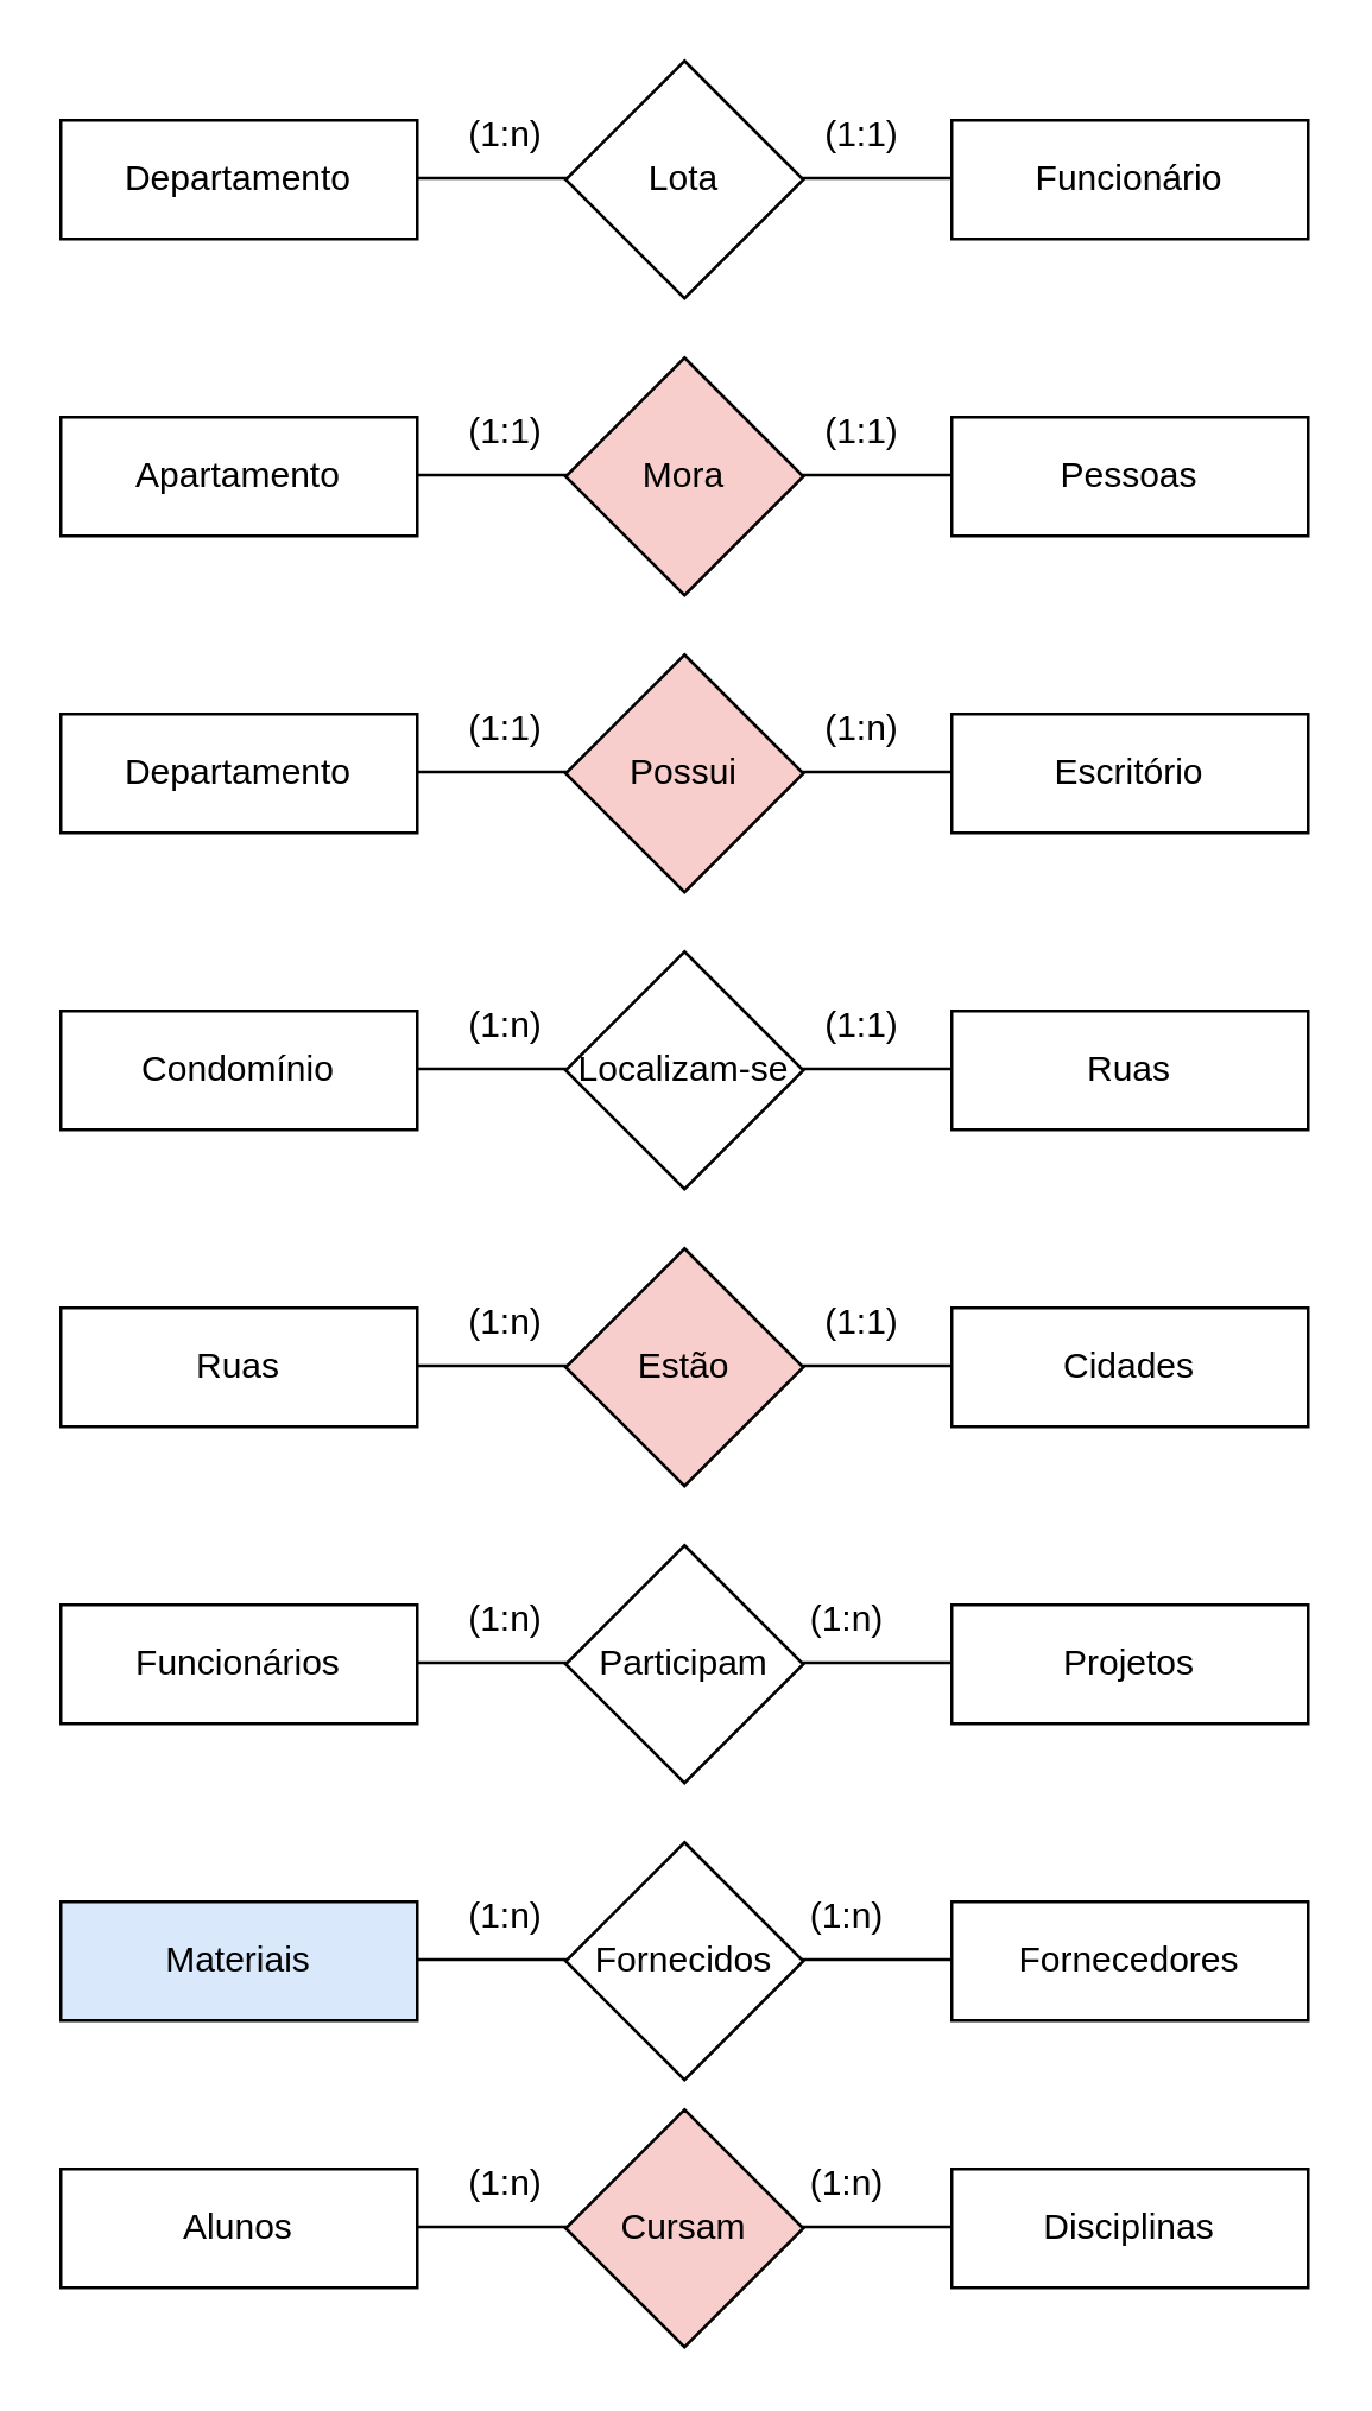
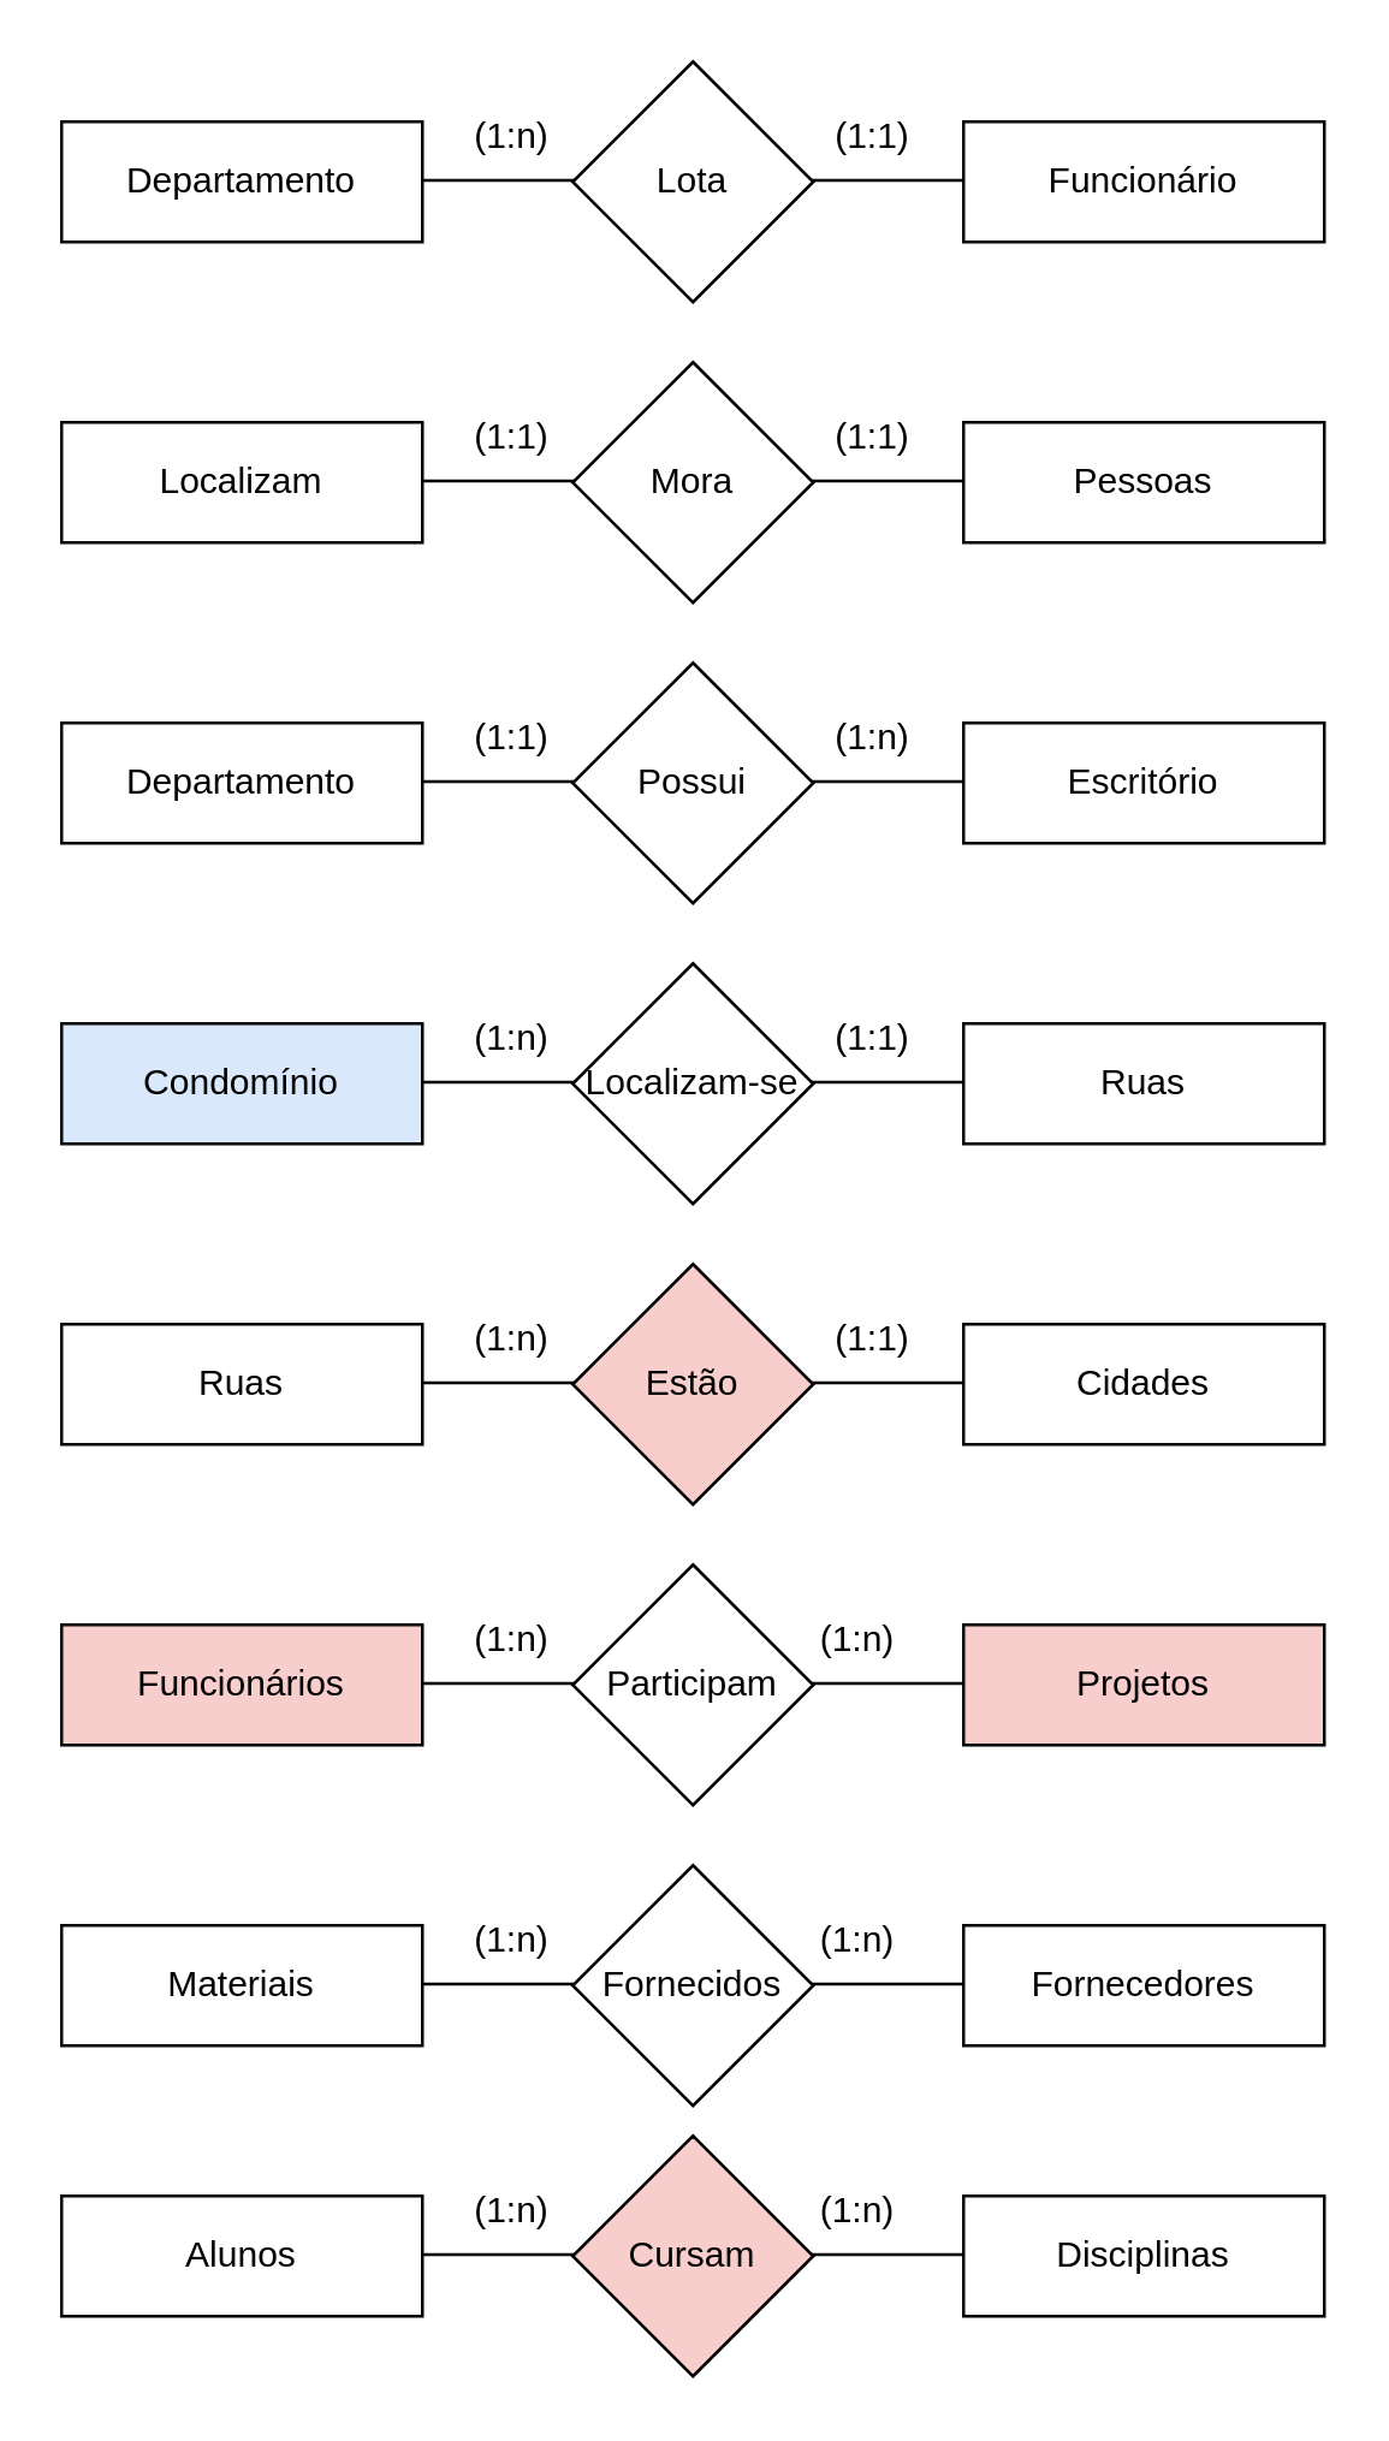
  <mxCell id="0" />
  <mxCell id="1" parent="0" />
  <mxCell id="2" value="" style="endArrow=none;html=1;rounded=0;" edge="1" parent="1"><mxGeometry width="50" height="50" relative="1" as="geometry"><mxPoint x="260" y="59.5" as="sourcePoint" /><mxPoint x="330" y="59.5" as="targetPoint" /><Array as="points" /></mxGeometry></mxCell>
  <mxCell id="3" value="" style="endArrow=none;html=1;rounded=0;" edge="1" parent="1"><mxGeometry width="50" height="50" relative="1" as="geometry"><mxPoint x="130" y="59.5" as="sourcePoint" /><mxPoint x="200" y="59.5" as="targetPoint" /><Array as="points"><mxPoint x="170" y="59.5" /></Array></mxGeometry></mxCell>
  <mxCell id="4" value="Departamento&lt;br&gt;" style="rounded=0;whiteSpace=wrap;html=1;" vertex="1" parent="1"><mxGeometry x="20" y="40" width="120" height="40" as="geometry" /></mxCell>
  <mxCell id="5" value="Funcionário" style="rounded=0;whiteSpace=wrap;html=1;" vertex="1" parent="1"><mxGeometry x="320" y="40" width="120" height="40" as="geometry" /></mxCell>
  <mxCell id="6" value="Lota" style="rhombus;whiteSpace=wrap;html=1;" vertex="1" parent="1"><mxGeometry x="190" y="20" width="80" height="80" as="geometry" /></mxCell>
  <mxCell id="7" value="(1:n)" style="text;strokeColor=none;align=center;fillColor=none;html=1;verticalAlign=middle;whiteSpace=wrap;rounded=0;" vertex="1" parent="1"><mxGeometry x="140" y="30" width="60" height="30" as="geometry" /></mxCell>
  <mxCell id="8" value="(1:1)" style="text;strokeColor=none;align=center;fillColor=none;html=1;verticalAlign=middle;whiteSpace=wrap;rounded=0;" vertex="1" parent="1"><mxGeometry x="260" y="30" width="60" height="30" as="geometry" /></mxCell>
  <mxCell id="9" value="" style="endArrow=none;html=1;rounded=0;" edge="1" parent="1"><mxGeometry width="50" height="50" relative="1" as="geometry"><mxPoint x="260" y="159.5" as="sourcePoint" /><mxPoint x="330" y="159.5" as="targetPoint" /><Array as="points" /></mxGeometry></mxCell>
  <mxCell id="10" value="" style="endArrow=none;html=1;rounded=0;" edge="1" parent="1"><mxGeometry width="50" height="50" relative="1" as="geometry"><mxPoint x="130" y="159.5" as="sourcePoint" /><mxPoint x="200" y="159.5" as="targetPoint" /><Array as="points"><mxPoint x="170" y="159.5" /></Array></mxGeometry></mxCell>
- <mxCell id="11" value="Apartamento" style="rounded=0;whiteSpace=wrap;html=1;" vertex="1" parent="1"><mxGeometry x="20" y="140" width="120" height="40" as="geometry" /></mxCell>
+ <mxCell id="11" value="Localizam" style="rounded=0;whiteSpace=wrap;html=1;" vertex="1" parent="1"><mxGeometry x="20" y="140" width="120" height="40" as="geometry" /></mxCell>
  <mxCell id="12" value="Pessoas" style="rounded=0;whiteSpace=wrap;html=1;" vertex="1" parent="1"><mxGeometry x="320" y="140" width="120" height="40" as="geometry" /></mxCell>
- <mxCell id="13" value="Mora" style="rhombus;whiteSpace=wrap;html=1;fillColor=#f8cecc;" vertex="1" parent="1"><mxGeometry x="190" y="120" width="80" height="80" as="geometry" /></mxCell>
+ <mxCell id="13" value="Mora" style="rhombus;whiteSpace=wrap;html=1;" vertex="1" parent="1"><mxGeometry x="190" y="120" width="80" height="80" as="geometry" /></mxCell>
  <mxCell id="14" value="(1:1)" style="text;strokeColor=none;align=center;fillColor=none;html=1;verticalAlign=middle;whiteSpace=wrap;rounded=0;" vertex="1" parent="1"><mxGeometry x="140" y="130" width="60" height="30" as="geometry" /></mxCell>
  <mxCell id="15" value="(1:1)" style="text;strokeColor=none;align=center;fillColor=none;html=1;verticalAlign=middle;whiteSpace=wrap;rounded=0;" vertex="1" parent="1"><mxGeometry x="260" y="130" width="60" height="30" as="geometry" /></mxCell>
  <mxCell id="16" value="" style="endArrow=none;html=1;rounded=0;" edge="1" parent="1"><mxGeometry width="50" height="50" relative="1" as="geometry"><mxPoint x="260" y="259.5" as="sourcePoint" /><mxPoint x="330" y="259.5" as="targetPoint" /><Array as="points" /></mxGeometry></mxCell>
  <mxCell id="17" value="" style="endArrow=none;html=1;rounded=0;" edge="1" parent="1"><mxGeometry width="50" height="50" relative="1" as="geometry"><mxPoint x="130" y="259.5" as="sourcePoint" /><mxPoint x="200" y="259.5" as="targetPoint" /><Array as="points"><mxPoint x="170" y="259.5" /></Array></mxGeometry></mxCell>
  <mxCell id="18" value="Departamento" style="rounded=0;whiteSpace=wrap;html=1;" vertex="1" parent="1"><mxGeometry x="20" y="240" width="120" height="40" as="geometry" /></mxCell>
  <mxCell id="19" value="Escritório" style="rounded=0;whiteSpace=wrap;html=1;" vertex="1" parent="1"><mxGeometry x="320" y="240" width="120" height="40" as="geometry" /></mxCell>
- <mxCell id="20" value="Possui" style="rhombus;whiteSpace=wrap;html=1;fillColor=#f8cecc;" vertex="1" parent="1"><mxGeometry x="190" y="220" width="80" height="80" as="geometry" /></mxCell>
+ <mxCell id="20" value="Possui" style="rhombus;whiteSpace=wrap;html=1;" vertex="1" parent="1"><mxGeometry x="190" y="220" width="80" height="80" as="geometry" /></mxCell>
  <mxCell id="21" value="(1:1)" style="text;strokeColor=none;align=center;fillColor=none;html=1;verticalAlign=middle;whiteSpace=wrap;rounded=0;" vertex="1" parent="1"><mxGeometry x="140" y="230" width="60" height="30" as="geometry" /></mxCell>
  <mxCell id="22" value="(1:n)" style="text;strokeColor=none;align=center;fillColor=none;html=1;verticalAlign=middle;whiteSpace=wrap;rounded=0;" vertex="1" parent="1"><mxGeometry x="260" y="230" width="60" height="30" as="geometry" /></mxCell>
  <mxCell id="23" value="" style="endArrow=none;html=1;rounded=0;" edge="1" parent="1"><mxGeometry width="50" height="50" relative="1" as="geometry"><mxPoint x="260" y="359.5" as="sourcePoint" /><mxPoint x="330" y="359.5" as="targetPoint" /><Array as="points" /></mxGeometry></mxCell>
  <mxCell id="24" value="" style="endArrow=none;html=1;rounded=0;" edge="1" parent="1"><mxGeometry width="50" height="50" relative="1" as="geometry"><mxPoint x="130" y="359.5" as="sourcePoint" /><mxPoint x="200" y="359.5" as="targetPoint" /><Array as="points"><mxPoint x="170" y="359.5" /></Array></mxGeometry></mxCell>
- <mxCell id="25" value="Condomínio" style="rounded=0;whiteSpace=wrap;html=1;" vertex="1" parent="1"><mxGeometry x="20" y="340" width="120" height="40" as="geometry" /></mxCell>
+ <mxCell id="25" value="Condomínio" style="rounded=0;whiteSpace=wrap;html=1;fillColor=#dae8fc;" vertex="1" parent="1"><mxGeometry x="20" y="340" width="120" height="40" as="geometry" /></mxCell>
  <mxCell id="26" value="Ruas" style="rounded=0;whiteSpace=wrap;html=1;" vertex="1" parent="1"><mxGeometry x="320" y="340" width="120" height="40" as="geometry" /></mxCell>
  <mxCell id="27" value="Localizam-se" style="rhombus;whiteSpace=wrap;html=1;" vertex="1" parent="1"><mxGeometry x="190" y="320" width="80" height="80" as="geometry" /></mxCell>
  <mxCell id="28" value="(1:n)" style="text;strokeColor=none;align=center;fillColor=none;html=1;verticalAlign=middle;whiteSpace=wrap;rounded=0;" vertex="1" parent="1"><mxGeometry x="140" y="330" width="60" height="30" as="geometry" /></mxCell>
  <mxCell id="29" value="(1:1)" style="text;strokeColor=none;align=center;fillColor=none;html=1;verticalAlign=middle;whiteSpace=wrap;rounded=0;" vertex="1" parent="1"><mxGeometry x="260" y="330" width="60" height="30" as="geometry" /></mxCell>
  <mxCell id="30" value="" style="endArrow=none;html=1;rounded=0;" edge="1" parent="1"><mxGeometry width="50" height="50" relative="1" as="geometry"><mxPoint x="260" y="459.5" as="sourcePoint" /><mxPoint x="330" y="459.5" as="targetPoint" /><Array as="points" /></mxGeometry></mxCell>
  <mxCell id="31" value="" style="endArrow=none;html=1;rounded=0;" edge="1" parent="1"><mxGeometry width="50" height="50" relative="1" as="geometry"><mxPoint x="130" y="459.5" as="sourcePoint" /><mxPoint x="200" y="459.5" as="targetPoint" /><Array as="points"><mxPoint x="170" y="459.5" /></Array></mxGeometry></mxCell>
  <mxCell id="32" value="Ruas" style="rounded=0;whiteSpace=wrap;html=1;" vertex="1" parent="1"><mxGeometry x="20" y="440" width="120" height="40" as="geometry" /></mxCell>
  <mxCell id="33" value="Cidades" style="rounded=0;whiteSpace=wrap;html=1;" vertex="1" parent="1"><mxGeometry x="320" y="440" width="120" height="40" as="geometry" /></mxCell>
  <mxCell id="34" value="Estão" style="rhombus;whiteSpace=wrap;html=1;fillColor=#f8cecc;" vertex="1" parent="1"><mxGeometry x="190" y="420" width="80" height="80" as="geometry" /></mxCell>
  <mxCell id="35" value="(1:n)" style="text;strokeColor=none;align=center;fillColor=none;html=1;verticalAlign=middle;whiteSpace=wrap;rounded=0;" vertex="1" parent="1"><mxGeometry x="140" y="430" width="60" height="30" as="geometry" /></mxCell>
  <mxCell id="36" value="(1:1)" style="text;strokeColor=none;align=center;fillColor=none;html=1;verticalAlign=middle;whiteSpace=wrap;rounded=0;" vertex="1" parent="1"><mxGeometry x="260" y="430" width="60" height="30" as="geometry" /></mxCell>
  <mxCell id="37" value="" style="endArrow=none;html=1;rounded=0;" edge="1" parent="1"><mxGeometry width="50" height="50" relative="1" as="geometry"><mxPoint x="260" y="559.5" as="sourcePoint" /><mxPoint x="330" y="559.5" as="targetPoint" /><Array as="points" /></mxGeometry></mxCell>
  <mxCell id="38" value="" style="endArrow=none;html=1;rounded=0;" edge="1" parent="1"><mxGeometry width="50" height="50" relative="1" as="geometry"><mxPoint x="130" y="559.5" as="sourcePoint" /><mxPoint x="200" y="559.5" as="targetPoint" /><Array as="points"><mxPoint x="170" y="559.5" /></Array></mxGeometry></mxCell>
- <mxCell id="39" value="Funcionários" style="rounded=0;whiteSpace=wrap;html=1;" vertex="1" parent="1"><mxGeometry x="20" y="540" width="120" height="40" as="geometry" /></mxCell>
- <mxCell id="40" value="Projetos" style="rounded=0;whiteSpace=wrap;html=1;" vertex="1" parent="1"><mxGeometry x="320" y="540" width="120" height="40" as="geometry" /></mxCell>
+ <mxCell id="39" value="Funcionários" style="rounded=0;whiteSpace=wrap;html=1;fillColor=#f8cecc;" vertex="1" parent="1"><mxGeometry x="20" y="540" width="120" height="40" as="geometry" /></mxCell>
+ <mxCell id="40" value="Projetos" style="rounded=0;whiteSpace=wrap;html=1;fillColor=#f8cecc;" vertex="1" parent="1"><mxGeometry x="320" y="540" width="120" height="40" as="geometry" /></mxCell>
  <mxCell id="41" value="Participam" style="rhombus;whiteSpace=wrap;html=1;" vertex="1" parent="1"><mxGeometry x="190" y="520" width="80" height="80" as="geometry" /></mxCell>
  <mxCell id="42" value="(1:n)" style="text;strokeColor=none;align=center;fillColor=none;html=1;verticalAlign=middle;whiteSpace=wrap;rounded=0;" vertex="1" parent="1"><mxGeometry x="140" y="530" width="60" height="30" as="geometry" /></mxCell>
  <mxCell id="43" value="(1:n)" style="text;strokeColor=none;align=center;fillColor=none;html=1;verticalAlign=middle;whiteSpace=wrap;rounded=0;" vertex="1" parent="1"><mxGeometry x="250" y="530" width="70" height="30" as="geometry" /></mxCell>
  <mxCell id="44" value="" style="endArrow=none;html=1;rounded=0;" edge="1" parent="1"><mxGeometry width="50" height="50" relative="1" as="geometry"><mxPoint x="260" y="659.5" as="sourcePoint" /><mxPoint x="330" y="659.5" as="targetPoint" /><Array as="points" /></mxGeometry></mxCell>
  <mxCell id="45" value="" style="endArrow=none;html=1;rounded=0;" edge="1" parent="1"><mxGeometry width="50" height="50" relative="1" as="geometry"><mxPoint x="130" y="659.5" as="sourcePoint" /><mxPoint x="200" y="659.5" as="targetPoint" /><Array as="points"><mxPoint x="170" y="659.5" /></Array></mxGeometry></mxCell>
- <mxCell id="46" value="Materiais" style="rounded=0;whiteSpace=wrap;html=1;fillColor=#dae8fc;" vertex="1" parent="1"><mxGeometry x="20" y="640" width="120" height="40" as="geometry" /></mxCell>
+ <mxCell id="46" value="Materiais" style="rounded=0;whiteSpace=wrap;html=1;" vertex="1" parent="1"><mxGeometry x="20" y="640" width="120" height="40" as="geometry" /></mxCell>
  <mxCell id="47" value="Fornecedores" style="rounded=0;whiteSpace=wrap;html=1;" vertex="1" parent="1"><mxGeometry x="320" y="640" width="120" height="40" as="geometry" /></mxCell>
  <mxCell id="48" value="Fornecidos" style="rhombus;whiteSpace=wrap;html=1;" vertex="1" parent="1"><mxGeometry x="190" y="620" width="80" height="80" as="geometry" /></mxCell>
  <mxCell id="49" value="(1:n)" style="text;strokeColor=none;align=center;fillColor=none;html=1;verticalAlign=middle;whiteSpace=wrap;rounded=0;" vertex="1" parent="1"><mxGeometry x="140" y="630" width="60" height="30" as="geometry" /></mxCell>
  <mxCell id="50" value="(1:n)" style="text;strokeColor=none;align=center;fillColor=none;html=1;verticalAlign=middle;whiteSpace=wrap;rounded=0;" vertex="1" parent="1"><mxGeometry x="250" y="630" width="70" height="30" as="geometry" /></mxCell>
  <mxCell id="51" value="" style="endArrow=none;html=1;rounded=0;" edge="1" parent="1"><mxGeometry width="50" height="50" relative="1" as="geometry"><mxPoint x="260" y="749.5" as="sourcePoint" /><mxPoint x="330" y="749.5" as="targetPoint" /><Array as="points" /></mxGeometry></mxCell>
  <mxCell id="52" value="" style="endArrow=none;html=1;rounded=0;" edge="1" parent="1"><mxGeometry width="50" height="50" relative="1" as="geometry"><mxPoint x="130" y="749.5" as="sourcePoint" /><mxPoint x="200" y="749.5" as="targetPoint" /><Array as="points"><mxPoint x="170" y="749.5" /></Array></mxGeometry></mxCell>
  <mxCell id="53" value="Alunos" style="rounded=0;whiteSpace=wrap;html=1;" vertex="1" parent="1"><mxGeometry x="20" y="730" width="120" height="40" as="geometry" /></mxCell>
  <mxCell id="54" value="Disciplinas" style="rounded=0;whiteSpace=wrap;html=1;" vertex="1" parent="1"><mxGeometry x="320" y="730" width="120" height="40" as="geometry" /></mxCell>
  <mxCell id="55" value="Cursam" style="rhombus;whiteSpace=wrap;html=1;fillColor=#f8cecc;" vertex="1" parent="1"><mxGeometry x="190" y="710" width="80" height="80" as="geometry" /></mxCell>
  <mxCell id="56" value="(1:n)" style="text;strokeColor=none;align=center;fillColor=none;html=1;verticalAlign=middle;whiteSpace=wrap;rounded=0;" vertex="1" parent="1"><mxGeometry x="140" y="720" width="60" height="30" as="geometry" /></mxCell>
  <mxCell id="57" value="(1:n)" style="text;strokeColor=none;align=center;fillColor=none;html=1;verticalAlign=middle;whiteSpace=wrap;rounded=0;" vertex="1" parent="1"><mxGeometry x="250" y="720" width="70" height="30" as="geometry" /></mxCell>
